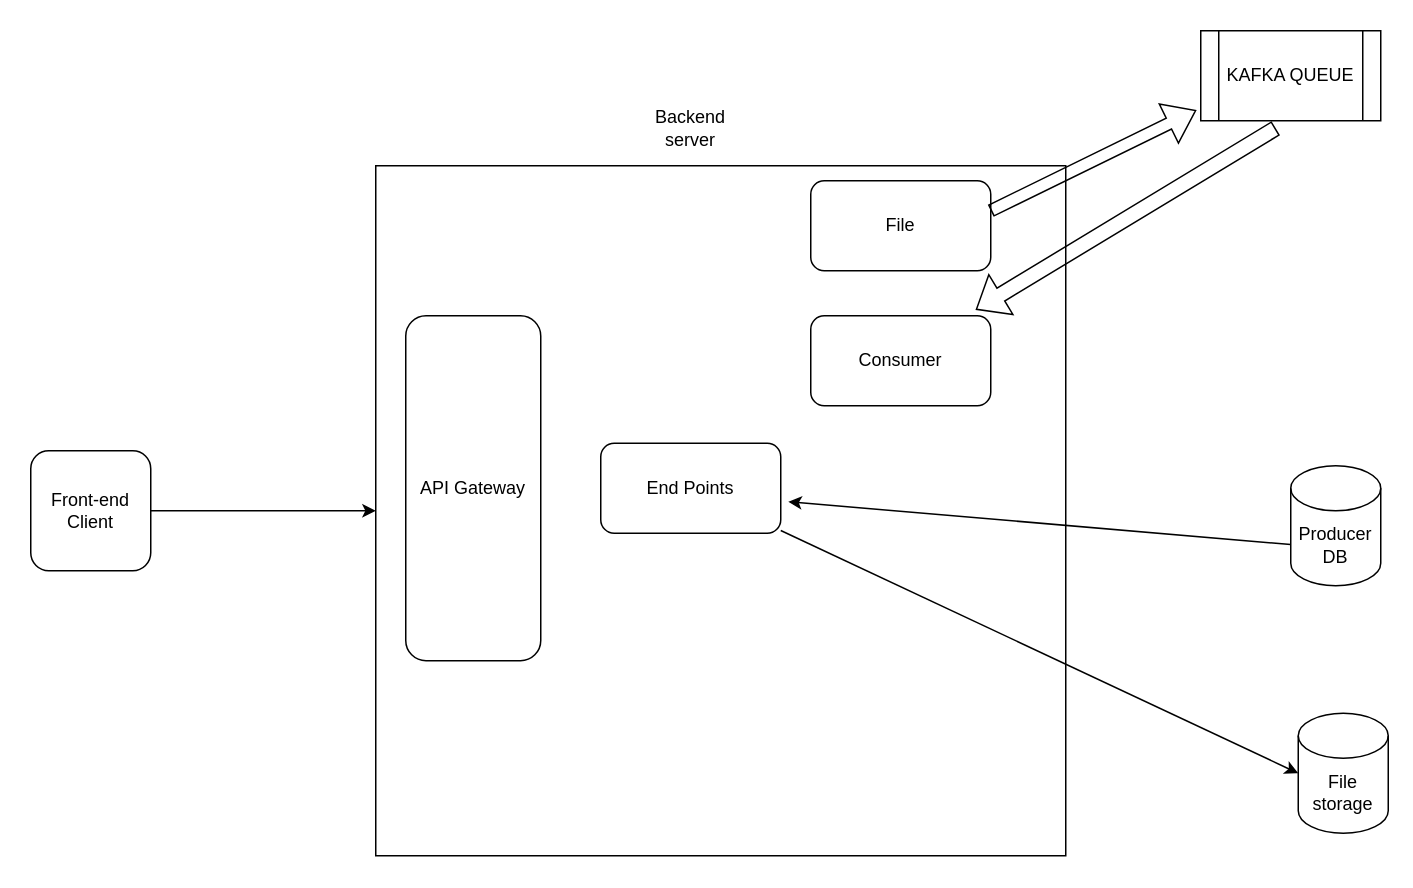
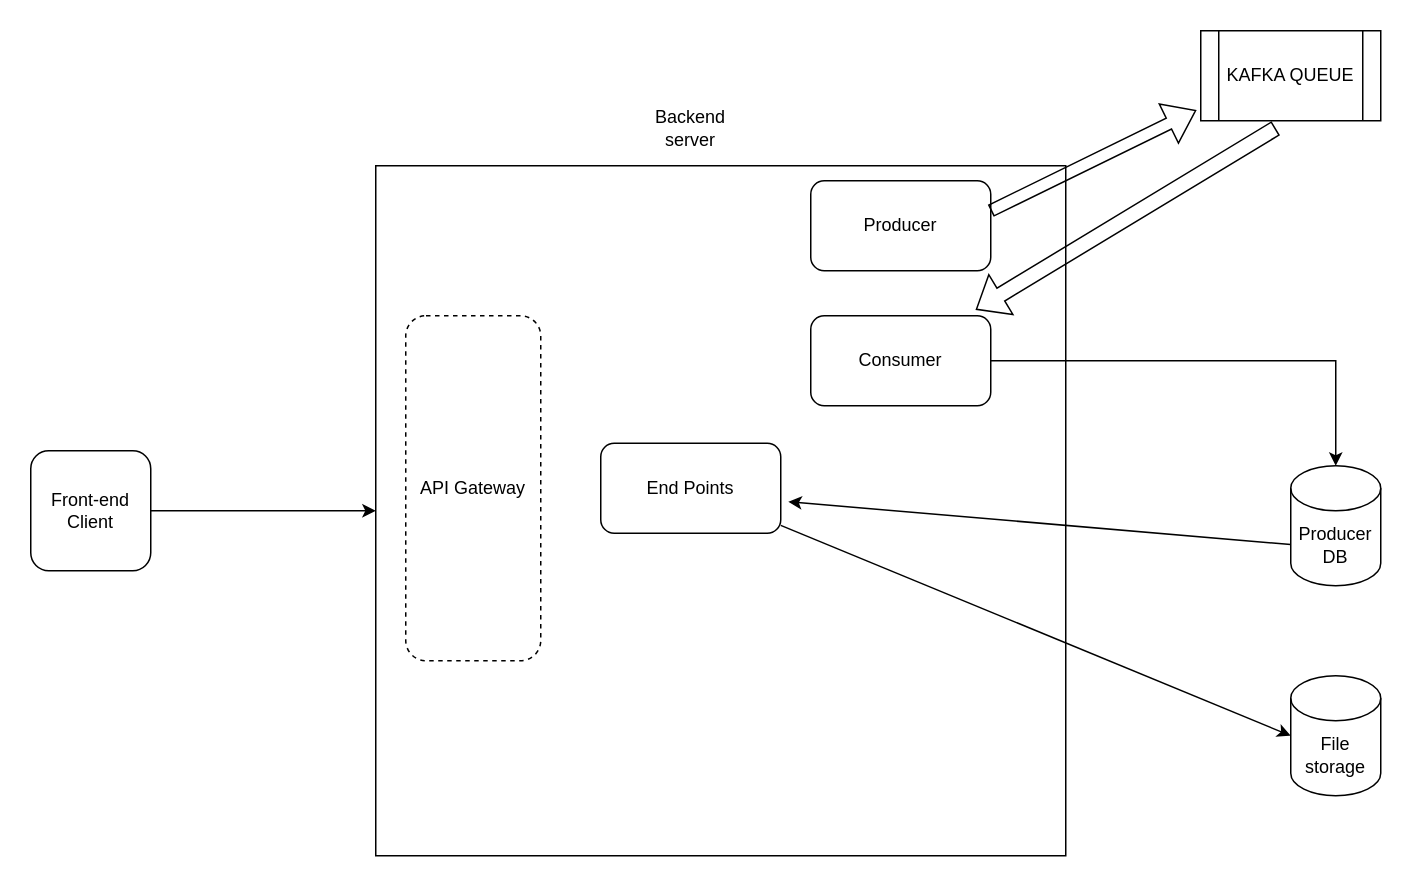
  <mxCell id="0" />
  <mxCell id="1" parent="0" />
  <mxCell id="2" value="" style="edgeStyle=orthogonalEdgeStyle;rounded=0;orthogonalLoop=1;jettySize=auto;html=1;" edge="1" parent="1" source="3" target="4"><mxGeometry relative="1" as="geometry" /></mxCell>
  <mxCell id="3" value="Front-end Client" style="whiteSpace=wrap;html=1;aspect=fixed;rounded=1;" vertex="1" parent="1"><mxGeometry x="20" y="300" width="80" height="80" as="geometry" /></mxCell>
  <mxCell id="4" value="" style="whiteSpace=wrap;html=1;aspect=fixed;" vertex="1" parent="1"><mxGeometry x="250" y="110" width="460" height="460" as="geometry" /></mxCell>
- <mxCell id="5" value="API Gateway" style="rounded=1;whiteSpace=wrap;html=1;" vertex="1" parent="1"><mxGeometry x="270" y="210" width="90" height="230" as="geometry" /></mxCell>
+ <mxCell id="5" value="API Gateway" style="rounded=1;whiteSpace=wrap;html=1;dashed=1;" vertex="1" parent="1"><mxGeometry x="270" y="210" width="90" height="230" as="geometry" /></mxCell>
  <mxCell id="6" value="End Points" style="whiteSpace=wrap;html=1;rounded=1;" vertex="1" parent="1"><mxGeometry x="400" y="295" width="120" height="60" as="geometry" /></mxCell>
  <mxCell id="7" value="KAFKA QUEUE" style="shape=process;whiteSpace=wrap;html=1;backgroundOutline=1;" vertex="1" parent="1"><mxGeometry x="800" y="20" width="120" height="60" as="geometry" /></mxCell>
  <mxCell id="8" value="Producer DB" style="shape=cylinder3;whiteSpace=wrap;html=1;boundedLbl=1;backgroundOutline=1;size=15;" vertex="1" parent="1"><mxGeometry x="860" y="310" width="60" height="80" as="geometry" /></mxCell>
- <mxCell id="9" value="File" style="whiteSpace=wrap;html=1;rounded=1;" vertex="1" parent="1"><mxGeometry x="540" y="120" width="120" height="60" as="geometry" /></mxCell>
- <mxCell id="10" value="File storage" style="shape=cylinder3;whiteSpace=wrap;html=1;boundedLbl=1;backgroundOutline=1;size=15;" vertex="1" parent="1"><mxGeometry x="865" y="475" width="60" height="80" as="geometry" /></mxCell>
+ <mxCell id="9" value="Producer" style="whiteSpace=wrap;html=1;rounded=1;" vertex="1" parent="1"><mxGeometry x="540" y="120" width="120" height="60" as="geometry" /></mxCell>
+ <mxCell id="10" value="File storage" style="shape=cylinder3;whiteSpace=wrap;html=1;boundedLbl=1;backgroundOutline=1;size=15;" vertex="1" parent="1"><mxGeometry x="860" y="450" width="60" height="80" as="geometry" /></mxCell>
  <mxCell id="11" value="Consumer" style="whiteSpace=wrap;html=1;rounded=1;" vertex="1" parent="1"><mxGeometry x="540" y="210" width="120" height="60" as="geometry" /></mxCell>
  <mxCell id="12" value="" style="shape=flexArrow;endArrow=classic;html=1;rounded=0;width=8;endSize=6.27;entryX=-0.025;entryY=0.883;entryDx=0;entryDy=0;entryPerimeter=0;" edge="1" parent="1" target="7"><mxGeometry width="50" height="50" relative="1" as="geometry"><mxPoint x="660" y="140" as="sourcePoint" /><mxPoint x="710" y="90" as="targetPoint" /></mxGeometry></mxCell>
  <mxCell id="13" value="" style="shape=flexArrow;endArrow=classic;html=1;rounded=0;entryX=0.917;entryY=-0.067;entryDx=0;entryDy=0;entryPerimeter=0;" edge="1" parent="1" target="11"><mxGeometry width="50" height="50" relative="1" as="geometry"><mxPoint x="850" y="85" as="sourcePoint" /><mxPoint x="660" y="215" as="targetPoint" /></mxGeometry></mxCell>
+ <mxCell id="14" style="edgeStyle=orthogonalEdgeStyle;rounded=0;orthogonalLoop=1;jettySize=auto;html=1;exitX=1;exitY=0.5;exitDx=0;exitDy=0;entryX=0.5;entryY=0;entryDx=0;entryDy=0;entryPerimeter=0;" edge="1" parent="1" source="11" target="8"><mxGeometry relative="1" as="geometry" /></mxCell>
  <mxCell id="15" value="Backend server" style="text;html=1;align=center;verticalAlign=middle;whiteSpace=wrap;rounded=0;" vertex="1" parent="1"><mxGeometry x="430" y="70" width="60" height="30" as="geometry" /></mxCell>
  <mxCell id="16" value="" style="endArrow=classic;html=1;rounded=0;entryX=0;entryY=0.5;entryDx=0;entryDy=0;entryPerimeter=0;" edge="1" parent="1" source="6" target="10"><mxGeometry width="50" height="50" relative="1" as="geometry"><mxPoint x="370" y="410" as="sourcePoint" /><mxPoint x="420" y="360" as="targetPoint" /></mxGeometry></mxCell>
  <mxCell id="17" value="" style="endArrow=classic;html=1;rounded=0;exitX=0;exitY=0;exitDx=0;exitDy=52.5;exitPerimeter=0;entryX=1.042;entryY=0.65;entryDx=0;entryDy=0;entryPerimeter=0;" edge="1" parent="1" source="8" target="6"><mxGeometry width="50" height="50" relative="1" as="geometry"><mxPoint x="370" y="410" as="sourcePoint" /><mxPoint x="420" y="360" as="targetPoint" /></mxGeometry></mxCell>
